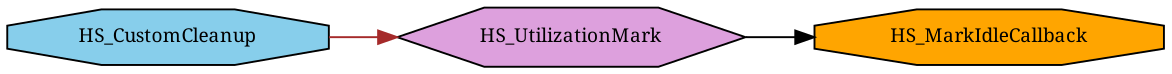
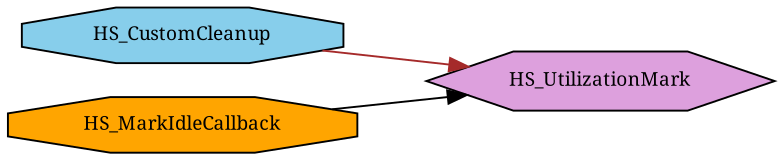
  digraph {
    fontname="Noto Serif"
    rankdir=LR
    node [color=black fontname="Noto Serif" fontsize=10 shape=octagon style=filled]
    edge [fontname="Noto Serif" fontsize=10 labelfontname=FreeSans labelfontsize=10 style=solid]
    n1 [fillcolor=skyblue fontcolor=black height=0.2 label=HS_CustomCleanup width=0.4]
    n2 [fillcolor=plum height=0.2 label=HS_UtilizationMark shape=hexagon width=0.4]
    n3 [fillcolor=orange height=0.2 label=HS_MarkIdleCallback width=0.4]
    n1 -> n2 [color=brown]
-   n2 -> n3 [color=black]
+   n3 -> n2 [color=black]
  }
